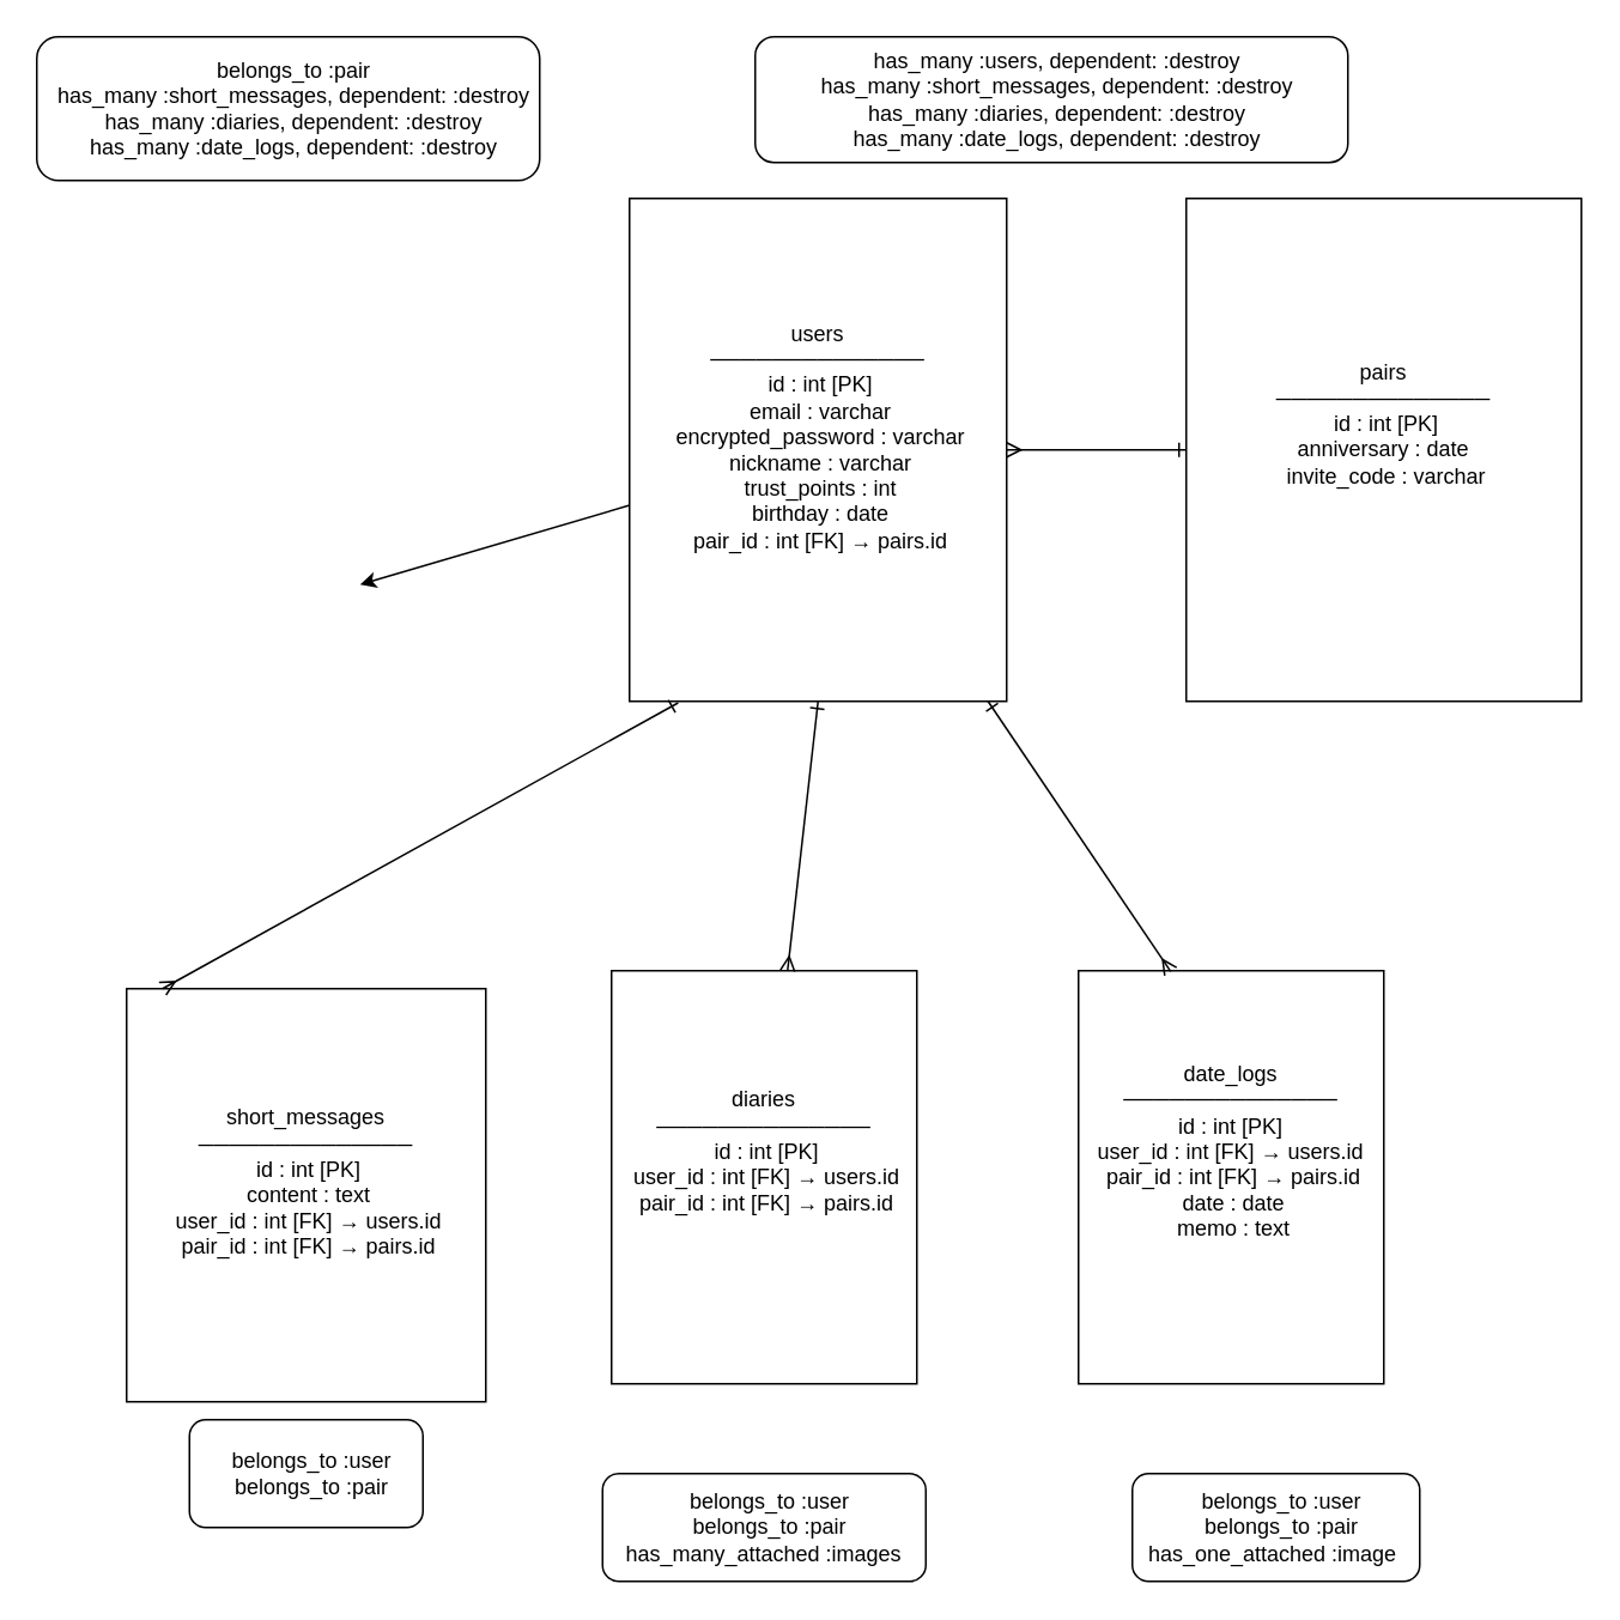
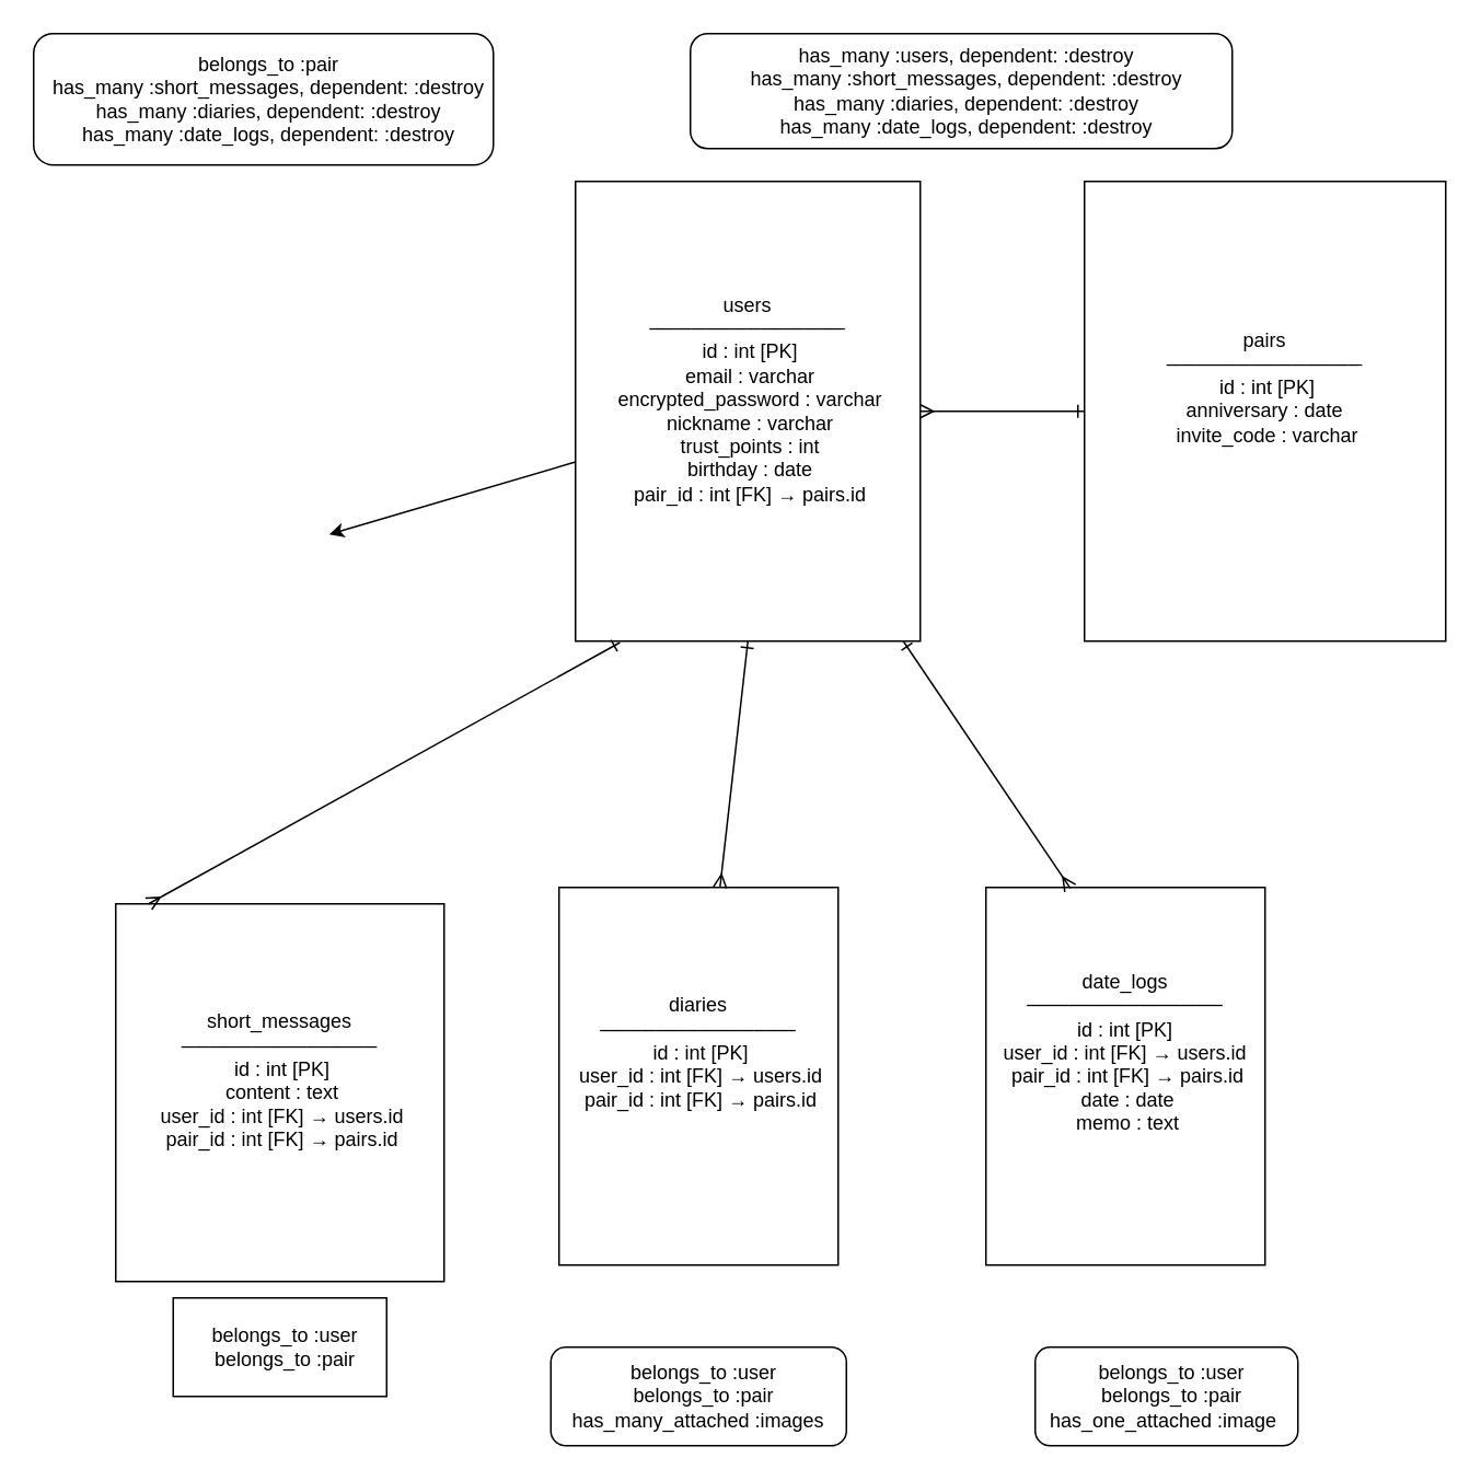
  <mxCell id="0" />
  <mxCell id="1" parent="0" />
  <mxCell id="2" style="edgeStyle=none;html=1;" edge="1" parent="1" source="4"><mxGeometry relative="1" as="geometry"><mxPoint x="200" y="325" as="targetPoint" /></mxGeometry></mxCell>
  <mxCell id="3" style="edgeStyle=none;html=1;entryX=0;entryY=0.5;entryDx=0;entryDy=0;startArrow=ERmany;startFill=0;endArrow=ERone;endFill=0;" edge="1" parent="1" source="4" target="5"><mxGeometry relative="1" as="geometry" /></mxCell>
  <mxCell id="4" value="&lt;div&gt;&lt;font color=&quot;#000000&quot;&gt;users&lt;/font&gt;&lt;/div&gt;&lt;div&gt;&lt;font color=&quot;#000000&quot;&gt;──────────────&lt;/font&gt;&lt;/div&gt;&lt;div&gt;&lt;font color=&quot;#000000&quot;&gt;&amp;nbsp;id : int [PK]&lt;/font&gt;&lt;/div&gt;&lt;div&gt;&lt;font color=&quot;#000000&quot;&gt;&amp;nbsp;email : varchar&lt;/font&gt;&lt;/div&gt;&lt;div&gt;&lt;font color=&quot;#000000&quot;&gt;&amp;nbsp;encrypted_password : varchar&lt;/font&gt;&lt;/div&gt;&lt;div&gt;&lt;font color=&quot;#000000&quot;&gt;&amp;nbsp;nickname : varchar&lt;/font&gt;&lt;/div&gt;&lt;div&gt;&lt;font color=&quot;#000000&quot;&gt;&amp;nbsp;trust_points : int&lt;/font&gt;&lt;/div&gt;&lt;div&gt;&lt;font color=&quot;#000000&quot;&gt;&amp;nbsp;birthday : date&lt;/font&gt;&lt;/div&gt;&lt;div&gt;&lt;font color=&quot;#000000&quot;&gt;&amp;nbsp;pair_id : int [FK] → pairs.id&lt;/font&gt;&lt;/div&gt;&lt;div&gt;&lt;br&gt;&lt;/div&gt;" style="rounded=0;whiteSpace=wrap;html=1;" vertex="1" parent="1"><mxGeometry x="350" y="110" width="210" height="280" as="geometry" /></mxCell>
  <mxCell id="5" value="&lt;div&gt;&lt;font color=&quot;#000000&quot;&gt;pairs&lt;/font&gt;&lt;/div&gt;&lt;div&gt;&lt;font color=&quot;#000000&quot;&gt;──────────────&lt;/font&gt;&lt;/div&gt;&lt;div&gt;&lt;font color=&quot;#000000&quot;&gt;&amp;nbsp;id : int [PK]&lt;/font&gt;&lt;/div&gt;&lt;div&gt;&lt;font color=&quot;#000000&quot;&gt;anniversary : date&lt;/font&gt;&lt;/div&gt;&lt;div&gt;&lt;font color=&quot;#000000&quot;&gt;&amp;nbsp;invite_code : varchar&lt;/font&gt;&lt;/div&gt;&lt;div&gt;&lt;br&gt;&lt;/div&gt;&lt;div&gt;&lt;br&gt;&lt;/div&gt;" style="rounded=0;whiteSpace=wrap;html=1;" vertex="1" parent="1"><mxGeometry x="660" y="110" width="220" height="280" as="geometry" /></mxCell>
  <mxCell id="6" value="&lt;div&gt;&lt;font color=&quot;#000000&quot;&gt;short_messages&lt;/font&gt;&lt;/div&gt;&lt;div&gt;&lt;font color=&quot;#000000&quot;&gt;──────────────&lt;/font&gt;&lt;/div&gt;&lt;div&gt;&lt;font color=&quot;#000000&quot;&gt;&amp;nbsp;id : int [PK]&lt;/font&gt;&lt;/div&gt;&lt;div&gt;&lt;font color=&quot;#000000&quot;&gt;&amp;nbsp;content : text&lt;/font&gt;&lt;/div&gt;&lt;div&gt;&lt;font color=&quot;#000000&quot;&gt;&amp;nbsp;user_id : int [FK] → users.id&lt;/font&gt;&lt;/div&gt;&lt;div&gt;&lt;font color=&quot;#000000&quot;&gt;&amp;nbsp;pair_id : int [FK] → pairs.id&lt;/font&gt;&lt;/div&gt;&lt;div&gt;&lt;br&gt;&lt;/div&gt;" style="rounded=0;whiteSpace=wrap;html=1;" vertex="1" parent="1"><mxGeometry x="70" y="550" width="200" height="230" as="geometry" /></mxCell>
  <mxCell id="7" value="&lt;div&gt;&lt;font color=&quot;#000000&quot;&gt;date_logs&lt;/font&gt;&lt;/div&gt;&lt;div&gt;&lt;font color=&quot;#000000&quot;&gt;──────────────&lt;/font&gt;&lt;/div&gt;&lt;div&gt;&lt;font color=&quot;#000000&quot;&gt;id : int [PK]&lt;/font&gt;&lt;/div&gt;&lt;div&gt;&lt;font color=&quot;#000000&quot;&gt;user_id : int [FK] → users.id&lt;/font&gt;&lt;/div&gt;&lt;div&gt;&lt;font color=&quot;#000000&quot;&gt;&amp;nbsp;pair_id : int [FK] → pairs.id&lt;/font&gt;&lt;/div&gt;&lt;div&gt;&lt;font color=&quot;#000000&quot;&gt;&amp;nbsp;date : date&lt;/font&gt;&lt;/div&gt;&lt;div&gt;&lt;font color=&quot;#000000&quot;&gt;&amp;nbsp;memo : text&lt;/font&gt;&lt;/div&gt;&lt;div&gt;&lt;br&gt;&lt;/div&gt;&lt;div&gt;&lt;br&gt;&lt;/div&gt;" style="rounded=0;whiteSpace=wrap;html=1;" vertex="1" parent="1"><mxGeometry x="600" y="540" width="170" height="230" as="geometry" /></mxCell>
  <mxCell id="8" value="&lt;div&gt;&lt;font color=&quot;#000000&quot;&gt;diaries&lt;/font&gt;&lt;/div&gt;&lt;div&gt;&lt;font color=&quot;#000000&quot;&gt;──────────────&lt;/font&gt;&lt;/div&gt;&lt;div&gt;&lt;font color=&quot;#000000&quot;&gt;&amp;nbsp;id : int [PK]&lt;/font&gt;&lt;/div&gt;&lt;div&gt;&lt;font color=&quot;#000000&quot;&gt;&amp;nbsp;user_id : int [FK] → users.id&lt;/font&gt;&lt;/div&gt;&lt;div&gt;&lt;font color=&quot;#000000&quot;&gt;&amp;nbsp;pair_id : int [FK] → pairs.id&lt;/font&gt;&lt;/div&gt;&lt;div&gt;&lt;br&gt;&lt;/div&gt;&lt;div&gt;&lt;br&gt;&lt;/div&gt;" style="rounded=0;whiteSpace=wrap;html=1;" vertex="1" parent="1"><mxGeometry x="340" y="540" width="170" height="230" as="geometry" /></mxCell>
  <mxCell id="9" value="&lt;div&gt;&lt;br&gt;&lt;/div&gt;&lt;div&gt;&lt;font color=&quot;#000000&quot;&gt;&amp;nbsp; belongs_to :pair&lt;/font&gt;&lt;/div&gt;&lt;div&gt;&lt;font color=&quot;#000000&quot;&gt;&amp;nbsp; has_many :short_messages, dependent: :destroy&lt;/font&gt;&lt;/div&gt;&lt;div&gt;&lt;font color=&quot;#000000&quot;&gt;&amp;nbsp; has_many :diaries, dependent: :destroy&lt;/font&gt;&lt;/div&gt;&lt;div&gt;&lt;font color=&quot;#000000&quot;&gt;&amp;nbsp; has_many :date_logs, dependent: :destroy&lt;/font&gt;&lt;/div&gt;&lt;div&gt;&lt;br&gt;&lt;/div&gt;" style="rounded=1;whiteSpace=wrap;html=1;" vertex="1" parent="1"><mxGeometry x="20" y="20" width="280" height="80" as="geometry" /></mxCell>
  <mxCell id="10" value="&lt;div&gt;&lt;span style=&quot;background-color: transparent;&quot;&gt;&amp;nbsp; has_many :users, dependent: :destroy&lt;/span&gt;&lt;/div&gt;&lt;div&gt;&lt;font color=&quot;#000000&quot;&gt;&amp;nbsp; has_many :short_messages, dependent: :destroy&lt;/font&gt;&lt;/div&gt;&lt;div&gt;&lt;font color=&quot;#000000&quot;&gt;&amp;nbsp; has_many :diaries, dependent: :destroy&lt;/font&gt;&lt;/div&gt;&lt;div&gt;&lt;font color=&quot;#000000&quot;&gt;&amp;nbsp; has_many :date_logs, dependent: :destroy&lt;/font&gt;&lt;/div&gt;" style="rounded=1;whiteSpace=wrap;html=1;" vertex="1" parent="1"><mxGeometry x="420" y="20" width="330" height="70" as="geometry" /></mxCell>
- <mxCell id="11" value="&lt;div&gt;&lt;span style=&quot;background-color: transparent;&quot;&gt;&amp;nbsp; belongs_to :user&lt;/span&gt;&lt;/div&gt;&lt;div&gt;&lt;font color=&quot;#000000&quot;&gt;&amp;nbsp; belongs_to :pair&lt;/font&gt;&lt;/div&gt;" style="rounded=1;whiteSpace=wrap;html=1;" vertex="1" parent="1"><mxGeometry x="105" y="790" width="130" height="60" as="geometry" /></mxCell>
+ <mxCell id="11" value="&lt;div&gt;&lt;span style=&quot;background-color: transparent;&quot;&gt;&amp;nbsp; belongs_to :user&lt;/span&gt;&lt;/div&gt;&lt;div&gt;&lt;font color=&quot;#000000&quot;&gt;&amp;nbsp; belongs_to :pair&lt;/font&gt;&lt;/div&gt;" style="whiteSpace=wrap;html=1;rounded=0;" vertex="1" parent="1"><mxGeometry x="105" y="790" width="130" height="60" as="geometry" /></mxCell>
  <mxCell id="12" value="&lt;div&gt;&lt;span style=&quot;background-color: transparent;&quot;&gt;&amp;nbsp; belongs_to :user&lt;/span&gt;&lt;/div&gt;&lt;div&gt;&lt;font color=&quot;#000000&quot;&gt;&amp;nbsp; belongs_to :pair&lt;/font&gt;&lt;/div&gt;&lt;div&gt;&lt;font color=&quot;#000000&quot;&gt;&amp;nbsp; has_many_attached :images&amp;nbsp;&amp;nbsp;&lt;/font&gt;&lt;/div&gt;" style="rounded=1;whiteSpace=wrap;html=1;" vertex="1" parent="1"><mxGeometry x="335" y="820" width="180" height="60" as="geometry" /></mxCell>
  <mxCell id="13" value="&lt;div&gt;&lt;span style=&quot;background-color: transparent;&quot;&gt;&amp;nbsp; belongs_to :user&lt;/span&gt;&lt;/div&gt;&lt;div&gt;&lt;font color=&quot;#000000&quot;&gt;&amp;nbsp; belongs_to :pair&lt;/font&gt;&lt;/div&gt;&lt;div&gt;&lt;font color=&quot;#000000&quot;&gt;&amp;nbsp; has_one_attached :image&amp;nbsp; &amp;nbsp;&lt;/font&gt;&lt;/div&gt;" style="rounded=1;whiteSpace=wrap;html=1;" vertex="1" parent="1"><mxGeometry x="630" y="820" width="160" height="60" as="geometry" /></mxCell>
  <mxCell id="14" style="edgeStyle=none;html=1;entryX=0.33;entryY=0.989;entryDx=0;entryDy=0;entryPerimeter=0;startArrow=ERmany;startFill=0;endArrow=ERone;endFill=0;exitX=0.311;exitY=-0.017;exitDx=0;exitDy=0;exitPerimeter=0;" edge="1" parent="1"><mxGeometry relative="1" as="geometry"><mxPoint x="90" y="550" as="sourcePoint" /><mxPoint x="377.1" y="390.83" as="targetPoint" /></mxGeometry></mxCell>
  <mxCell id="15" style="edgeStyle=none;html=1;startArrow=ERmany;startFill=0;endArrow=ERone;endFill=0;entryX=0.5;entryY=1;entryDx=0;entryDy=0;" edge="1" parent="1" source="8" target="4"><mxGeometry relative="1" as="geometry"><mxPoint x="480" y="400" as="targetPoint" /></mxGeometry></mxCell>
  <mxCell id="16" style="edgeStyle=none;html=1;entryX=0.302;entryY=0.002;entryDx=0;entryDy=0;entryPerimeter=0;startArrow=ERone;startFill=0;endArrow=ERmany;endFill=0;" edge="1" parent="1" source="4" target="7"><mxGeometry relative="1" as="geometry" /></mxCell>
